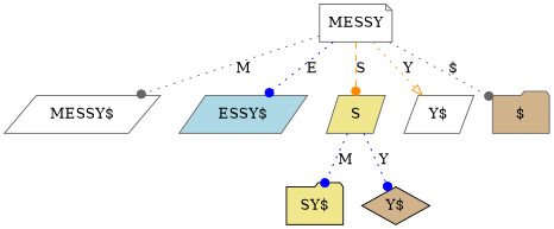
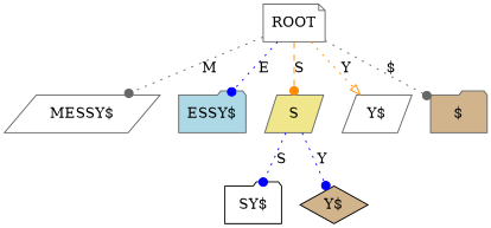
  digraph {
    node [color=gray40 fillcolor=white shape=parallelogram style=filled]
    edge [arrowhead=dot color=blue style=dotted]
-   n1 [label=MESSY shape=note]
+   n1 [label=ROOT shape=note]
    n2 [label="MESSY$"]
-   n3 [fillcolor=lightblue label="ESSY$"]
+   n3 [fillcolor=lightblue label="ESSY$" shape=folder]
    n4 [fillcolor=khaki label=S]
    n5 [label="Y$"]
    n6 [fillcolor=tan label="$" shape=folder]
-   n7 [color=black fillcolor=khaki label="SY$" shape=folder]
+   n7 [color=black label="SY$" shape=folder]
    n8 [color=black fillcolor=tan label="Y$" shape=diamond]
    n1 -> n2 [color=gray40 label=M]
    n1 -> n3 [label=E]
    n1 -> n4 [color=darkorange label=S style=dashed]
    n1 -> n5 [arrowhead=onormal color=darkorange label=Y]
    n1 -> n6 [color=gray40 label="$"]
-   n4 -> n7 [label=M]
+   n4 -> n7 [label=S]
    n4 -> n8 [label=Y]
  }
